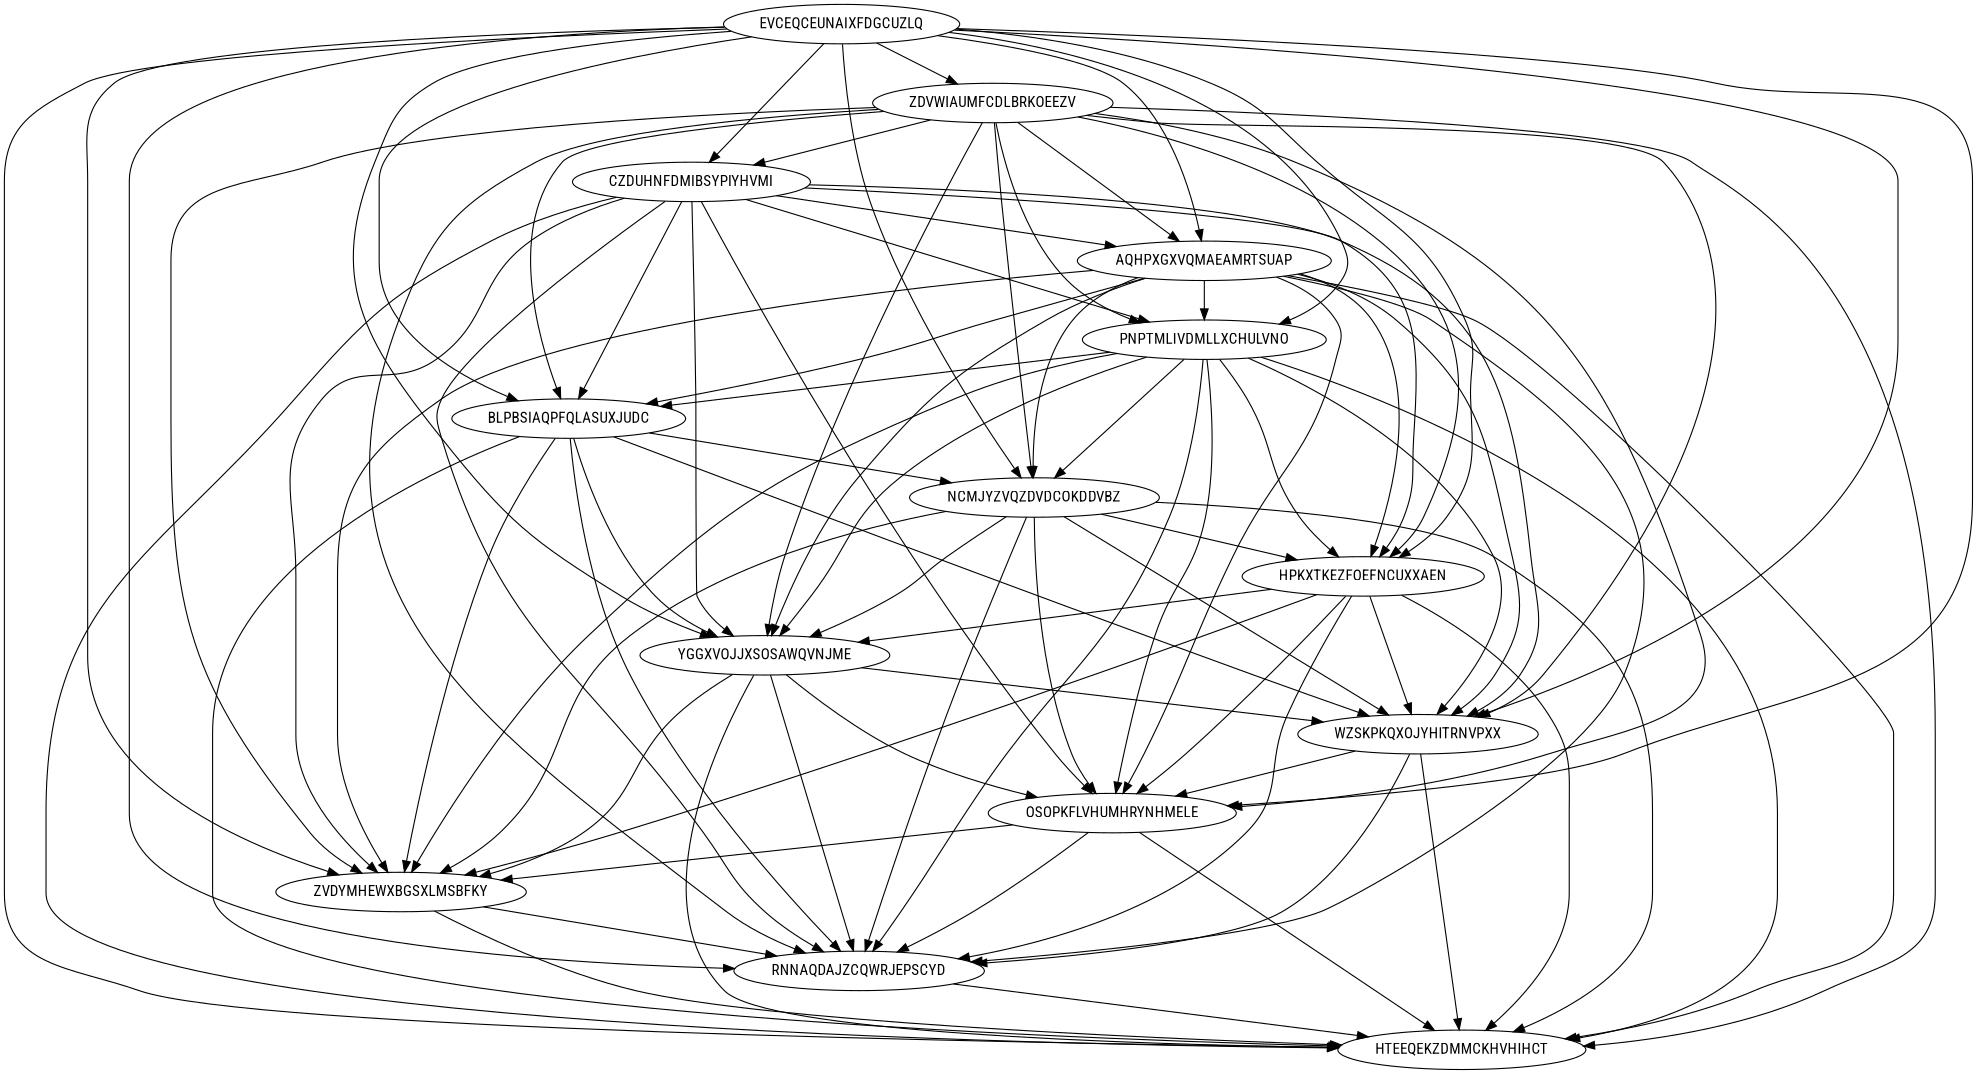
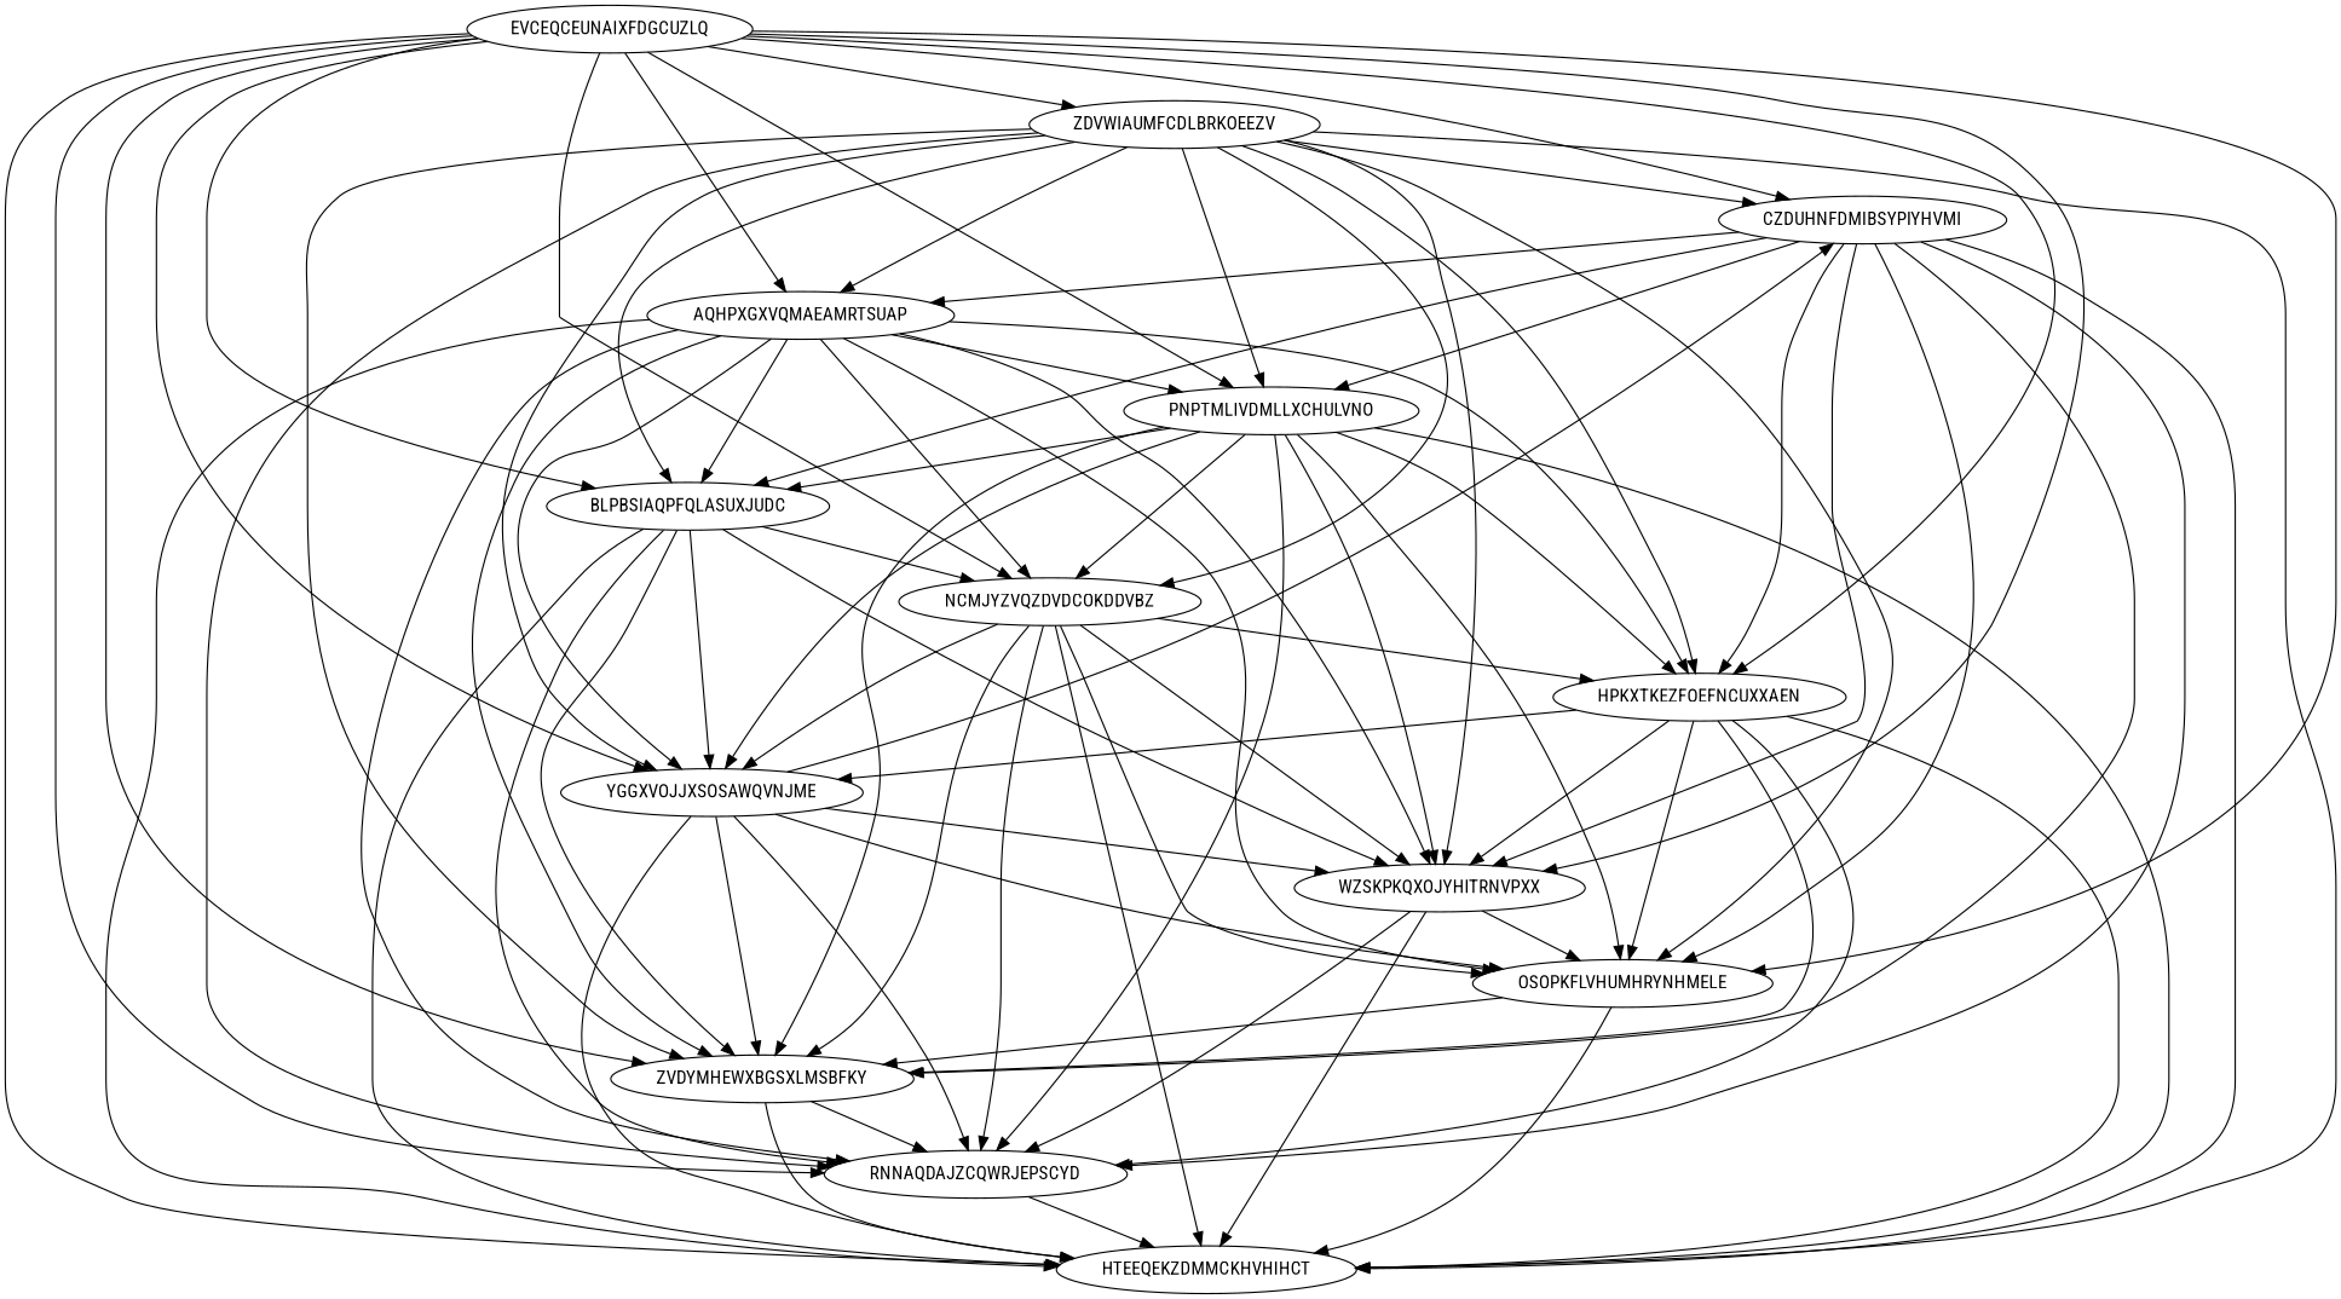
  digraph {
    fontname="Roboto Condensed"
    node [Weight=10 fontname="Roboto Condensed"]
    edge [Weight=11 fontname="Roboto Condensed"]
    EVCEQCEUNAIXFDGCUZLQ [Weight=18]
    ZDVWIAUMFCDLBRKOEEZV [Weight=17]
    CZDUHNFDMIBSYPIYHVMI [Weight=11]
    AQHPXGXVQMAEAMRTSUAP
    PNPTMLIVDMLLXCHULVNO [Weight=20]
    BLPBSIAQPFQLASUXJUDC [Weight=17]
    NCMJYZVQZDVDCOKDDVBZ [Weight=12]
    HPKXTKEZFOEFNCUXXAEN [Weight=19]
    YGGXVOJJXSOSAWQVNJME [Weight=20]
    WZSKPKQXOJYHITRNVPXX
    OSOPKFLVHUMHRYNHMELE [Weight=13]
    ZVDYMHEWXBGSXLMSBFKY [Weight=11]
    RNNAQDAJZCQWRJEPSCYD
    HTEEQEKZDMMCKHVHIHCT
    EVCEQCEUNAIXFDGCUZLQ -> ZDVWIAUMFCDLBRKOEEZV [Weight=12]
    EVCEQCEUNAIXFDGCUZLQ -> CZDUHNFDMIBSYPIYHVMI [Weight=13]
    EVCEQCEUNAIXFDGCUZLQ -> AQHPXGXVQMAEAMRTSUAP
    EVCEQCEUNAIXFDGCUZLQ -> PNPTMLIVDMLLXCHULVNO [Weight=19]
    EVCEQCEUNAIXFDGCUZLQ -> BLPBSIAQPFQLASUXJUDC [Weight=18]
    EVCEQCEUNAIXFDGCUZLQ -> NCMJYZVQZDVDCOKDDVBZ [Weight=20]
    EVCEQCEUNAIXFDGCUZLQ -> HPKXTKEZFOEFNCUXXAEN [Weight=10]
    EVCEQCEUNAIXFDGCUZLQ -> YGGXVOJJXSOSAWQVNJME
    EVCEQCEUNAIXFDGCUZLQ -> WZSKPKQXOJYHITRNVPXX [Weight=17]
    EVCEQCEUNAIXFDGCUZLQ -> OSOPKFLVHUMHRYNHMELE [Weight=17]
    EVCEQCEUNAIXFDGCUZLQ -> ZVDYMHEWXBGSXLMSBFKY
    EVCEQCEUNAIXFDGCUZLQ -> RNNAQDAJZCQWRJEPSCYD [Weight=14]
    EVCEQCEUNAIXFDGCUZLQ -> HTEEQEKZDMMCKHVHIHCT [Weight=14]
    ZDVWIAUMFCDLBRKOEEZV -> CZDUHNFDMIBSYPIYHVMI [Weight=18]
    ZDVWIAUMFCDLBRKOEEZV -> AQHPXGXVQMAEAMRTSUAP [Weight=13]
    ZDVWIAUMFCDLBRKOEEZV -> PNPTMLIVDMLLXCHULVNO [Weight=20]
    ZDVWIAUMFCDLBRKOEEZV -> BLPBSIAQPFQLASUXJUDC [Weight=13]
    ZDVWIAUMFCDLBRKOEEZV -> NCMJYZVQZDVDCOKDDVBZ [Weight=19]
    ZDVWIAUMFCDLBRKOEEZV -> HPKXTKEZFOEFNCUXXAEN [Weight=18]
    ZDVWIAUMFCDLBRKOEEZV -> YGGXVOJJXSOSAWQVNJME [Weight=14]
    ZDVWIAUMFCDLBRKOEEZV -> WZSKPKQXOJYHITRNVPXX [Weight=16]
    ZDVWIAUMFCDLBRKOEEZV -> OSOPKFLVHUMHRYNHMELE [Weight=12]
    ZDVWIAUMFCDLBRKOEEZV -> ZVDYMHEWXBGSXLMSBFKY [Weight=10]
    ZDVWIAUMFCDLBRKOEEZV -> RNNAQDAJZCQWRJEPSCYD [Weight=14]
    ZDVWIAUMFCDLBRKOEEZV -> HTEEQEKZDMMCKHVHIHCT [Weight=15]
    CZDUHNFDMIBSYPIYHVMI -> AQHPXGXVQMAEAMRTSUAP [Weight=16]
    CZDUHNFDMIBSYPIYHVMI -> PNPTMLIVDMLLXCHULVNO [Weight=20]
    CZDUHNFDMIBSYPIYHVMI -> BLPBSIAQPFQLASUXJUDC [Weight=15]
    CZDUHNFDMIBSYPIYHVMI -> HPKXTKEZFOEFNCUXXAEN [Weight=18]
-   CZDUHNFDMIBSYPIYHVMI -> YGGXVOJJXSOSAWQVNJME [Weight=15]
+   YGGXVOJJXSOSAWQVNJME -> CZDUHNFDMIBSYPIYHVMI [Weight=15]
    CZDUHNFDMIBSYPIYHVMI -> WZSKPKQXOJYHITRNVPXX [Weight=15]
    CZDUHNFDMIBSYPIYHVMI -> OSOPKFLVHUMHRYNHMELE
    CZDUHNFDMIBSYPIYHVMI -> ZVDYMHEWXBGSXLMSBFKY [Weight=12]
    CZDUHNFDMIBSYPIYHVMI -> RNNAQDAJZCQWRJEPSCYD [Weight=10]
    CZDUHNFDMIBSYPIYHVMI -> HTEEQEKZDMMCKHVHIHCT
    AQHPXGXVQMAEAMRTSUAP -> PNPTMLIVDMLLXCHULVNO [Weight=15]
    AQHPXGXVQMAEAMRTSUAP -> BLPBSIAQPFQLASUXJUDC [Weight=14]
    AQHPXGXVQMAEAMRTSUAP -> NCMJYZVQZDVDCOKDDVBZ
    AQHPXGXVQMAEAMRTSUAP -> HPKXTKEZFOEFNCUXXAEN [Weight=17]
    AQHPXGXVQMAEAMRTSUAP -> YGGXVOJJXSOSAWQVNJME [Weight=20]
    AQHPXGXVQMAEAMRTSUAP -> WZSKPKQXOJYHITRNVPXX [Weight=19]
    AQHPXGXVQMAEAMRTSUAP -> OSOPKFLVHUMHRYNHMELE [Weight=14]
    AQHPXGXVQMAEAMRTSUAP -> ZVDYMHEWXBGSXLMSBFKY [Weight=17]
    AQHPXGXVQMAEAMRTSUAP -> RNNAQDAJZCQWRJEPSCYD [Weight=20]
    AQHPXGXVQMAEAMRTSUAP -> HTEEQEKZDMMCKHVHIHCT [Weight=13]
    PNPTMLIVDMLLXCHULVNO -> BLPBSIAQPFQLASUXJUDC [Weight=18]
    PNPTMLIVDMLLXCHULVNO -> NCMJYZVQZDVDCOKDDVBZ
    PNPTMLIVDMLLXCHULVNO -> HPKXTKEZFOEFNCUXXAEN [Weight=13]
    PNPTMLIVDMLLXCHULVNO -> YGGXVOJJXSOSAWQVNJME [Weight=17]
    PNPTMLIVDMLLXCHULVNO -> WZSKPKQXOJYHITRNVPXX [Weight=20]
    PNPTMLIVDMLLXCHULVNO -> OSOPKFLVHUMHRYNHMELE
    PNPTMLIVDMLLXCHULVNO -> ZVDYMHEWXBGSXLMSBFKY [Weight=10]
    PNPTMLIVDMLLXCHULVNO -> RNNAQDAJZCQWRJEPSCYD [Weight=20]
    PNPTMLIVDMLLXCHULVNO -> HTEEQEKZDMMCKHVHIHCT [Weight=16]
    BLPBSIAQPFQLASUXJUDC -> NCMJYZVQZDVDCOKDDVBZ [Weight=15]
    BLPBSIAQPFQLASUXJUDC -> YGGXVOJJXSOSAWQVNJME [Weight=14]
    BLPBSIAQPFQLASUXJUDC -> WZSKPKQXOJYHITRNVPXX [Weight=17]
    BLPBSIAQPFQLASUXJUDC -> ZVDYMHEWXBGSXLMSBFKY [Weight=19]
    BLPBSIAQPFQLASUXJUDC -> RNNAQDAJZCQWRJEPSCYD [Weight=20]
    BLPBSIAQPFQLASUXJUDC -> HTEEQEKZDMMCKHVHIHCT [Weight=17]
    NCMJYZVQZDVDCOKDDVBZ -> HPKXTKEZFOEFNCUXXAEN [Weight=12]
    NCMJYZVQZDVDCOKDDVBZ -> YGGXVOJJXSOSAWQVNJME [Weight=14]
    NCMJYZVQZDVDCOKDDVBZ -> WZSKPKQXOJYHITRNVPXX [Weight=18]
    NCMJYZVQZDVDCOKDDVBZ -> OSOPKFLVHUMHRYNHMELE [Weight=12]
    NCMJYZVQZDVDCOKDDVBZ -> ZVDYMHEWXBGSXLMSBFKY [Weight=10]
    NCMJYZVQZDVDCOKDDVBZ -> RNNAQDAJZCQWRJEPSCYD [Weight=18]
    NCMJYZVQZDVDCOKDDVBZ -> HTEEQEKZDMMCKHVHIHCT [Weight=15]
    HPKXTKEZFOEFNCUXXAEN -> YGGXVOJJXSOSAWQVNJME [Weight=15]
    HPKXTKEZFOEFNCUXXAEN -> WZSKPKQXOJYHITRNVPXX [Weight=15]
    HPKXTKEZFOEFNCUXXAEN -> OSOPKFLVHUMHRYNHMELE [Weight=20]
    HPKXTKEZFOEFNCUXXAEN -> ZVDYMHEWXBGSXLMSBFKY [Weight=16]
    HPKXTKEZFOEFNCUXXAEN -> RNNAQDAJZCQWRJEPSCYD [Weight=12]
    HPKXTKEZFOEFNCUXXAEN -> HTEEQEKZDMMCKHVHIHCT [Weight=19]
    YGGXVOJJXSOSAWQVNJME -> WZSKPKQXOJYHITRNVPXX [Weight=14]
    YGGXVOJJXSOSAWQVNJME -> OSOPKFLVHUMHRYNHMELE [Weight=16]
    YGGXVOJJXSOSAWQVNJME -> ZVDYMHEWXBGSXLMSBFKY [Weight=18]
    YGGXVOJJXSOSAWQVNJME -> RNNAQDAJZCQWRJEPSCYD [Weight=12]
    YGGXVOJJXSOSAWQVNJME -> HTEEQEKZDMMCKHVHIHCT [Weight=16]
    WZSKPKQXOJYHITRNVPXX -> OSOPKFLVHUMHRYNHMELE [Weight=13]
    WZSKPKQXOJYHITRNVPXX -> RNNAQDAJZCQWRJEPSCYD [Weight=13]
    WZSKPKQXOJYHITRNVPXX -> HTEEQEKZDMMCKHVHIHCT [Weight=16]
    OSOPKFLVHUMHRYNHMELE -> ZVDYMHEWXBGSXLMSBFKY [Weight=18]
-   OSOPKFLVHUMHRYNHMELE -> RNNAQDAJZCQWRJEPSCYD [Weight=16]
    OSOPKFLVHUMHRYNHMELE -> HTEEQEKZDMMCKHVHIHCT [Weight=17]
    ZVDYMHEWXBGSXLMSBFKY -> RNNAQDAJZCQWRJEPSCYD
    ZVDYMHEWXBGSXLMSBFKY -> HTEEQEKZDMMCKHVHIHCT [Weight=17]
    RNNAQDAJZCQWRJEPSCYD -> HTEEQEKZDMMCKHVHIHCT [Weight=13]
  }
